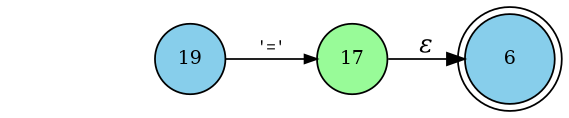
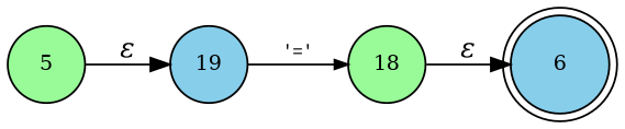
  digraph {
    rankdir=LR
    node [fillcolor=skyblue fixedsize=true fontsize=11 shape=circle style=filled peripheries=1]
    edge [fontname="Times-Italic"]
    n1 [label=6 shape=doublecircle width=.6 peripheries=""]
    n2 [label=19 width=.55]
-   n3 [fillcolor=palegreen label=17 width=.55]
+   n3 [fillcolor=palegreen label=18 width=.55]
+   n4 [fillcolor=palegreen label=5 width=.55]
    n2 -> n3 [arrowhead=normal arrowsize=.7 fontname=Courier fontsize=11 label="'='"]
    n3 -> n1 [label="&epsilon;"]
+   n4 -> n2 [label="&epsilon;"]
  }
